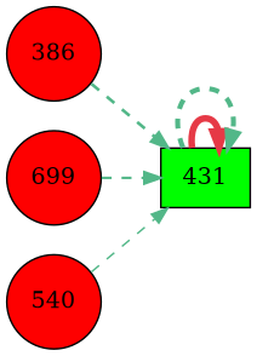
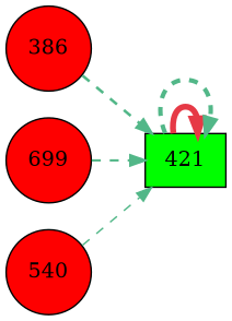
  digraph {
    rankdir=LR
    node [fillcolor="#fe0000" shape=circle style=filled]
    edge [color="#52b788" style=dashed]
    n1 [label=386]
-   n2 [fillcolor="#00fe00" label=431 shape=box]
+   n2 [fillcolor="#00fe00" label=421 shape=box]
    n3 [label=699]
    n4 [label=540]
    n1 -> n2 [penwidth=1.85]
    n2 -> n2 [color="#e63946" penwidth=4.00 style=""]
    n2 -> n2 [penwidth=3.00]
    n3 -> n2 [penwidth=1.50]
    n4 -> n2 [penwidth=1.03]
  }
